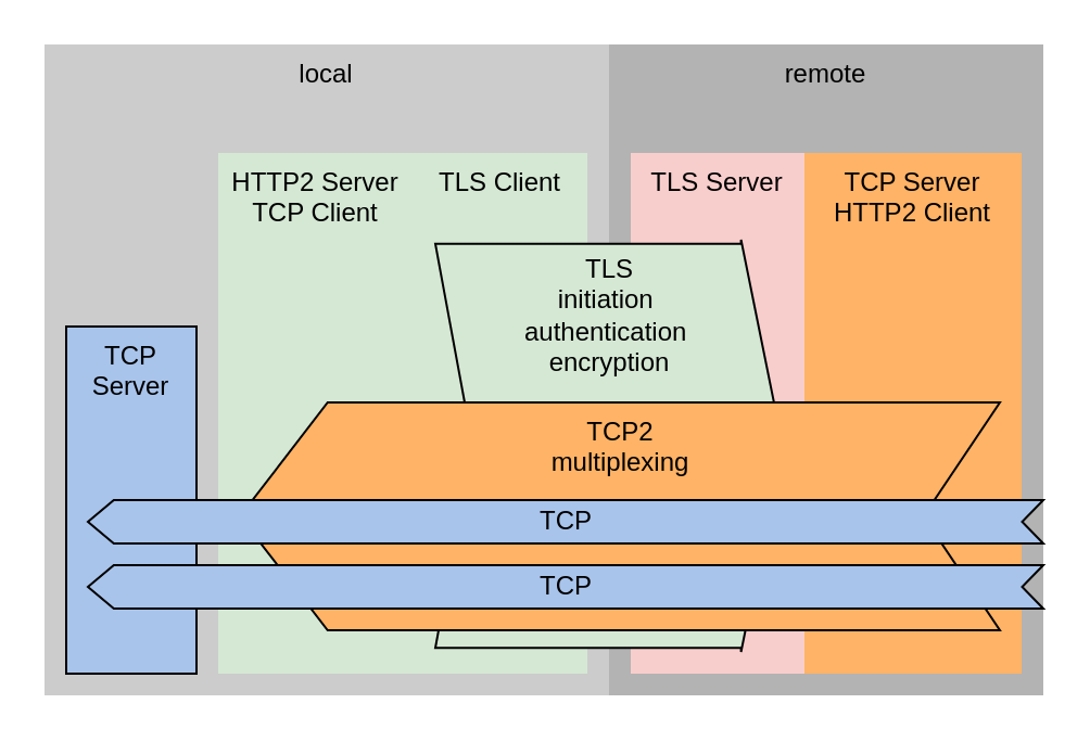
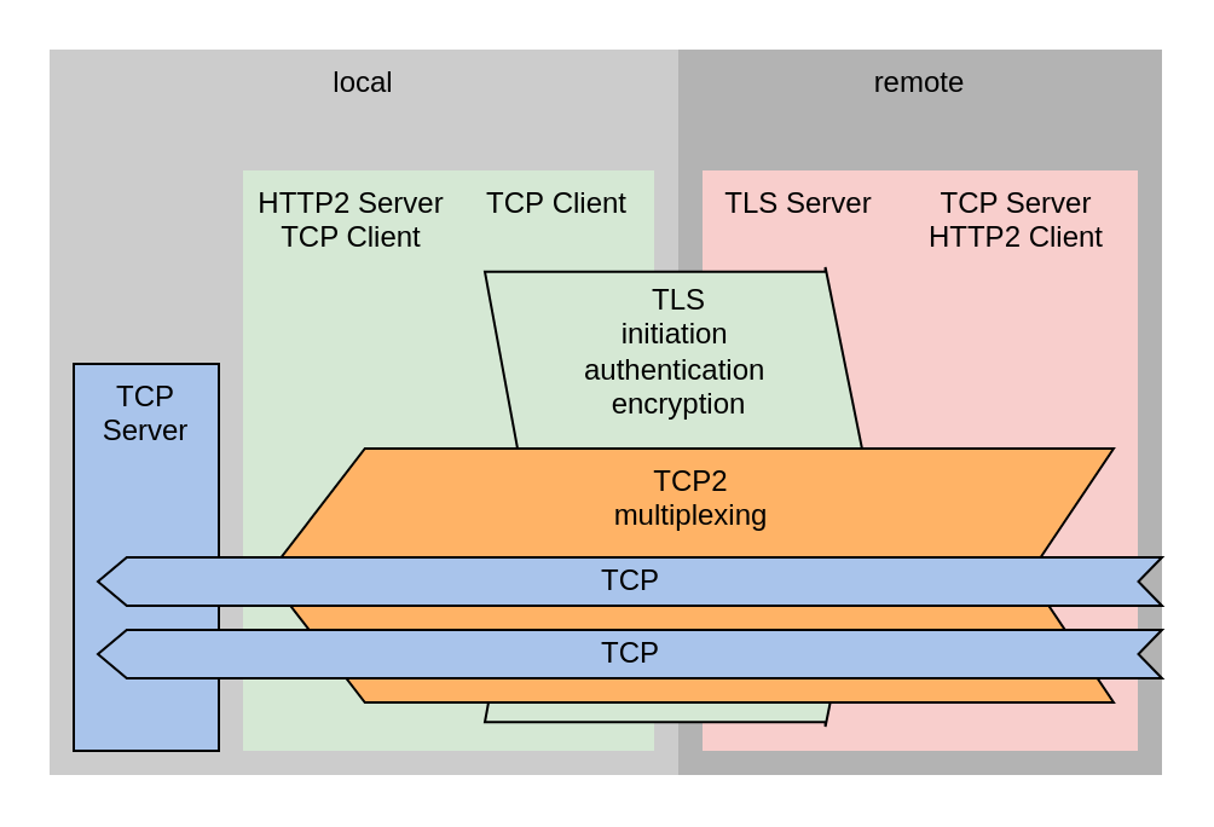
  <mxCell id="0" />
  <mxCell id="1" parent="0" />
  <mxCell id="2" value="&lt;span style=&quot;text-wrap: nowrap;&quot;&gt;remote&lt;/span&gt;" style="html=1;whiteSpace=wrap;verticalAlign=top;fillColor=#B3B3B3;strokeColor=none;" parent="1" vertex="1"><mxGeometry x="280" y="20" width="200" height="300" as="geometry" /></mxCell>
- <mxCell id="3" value="&lt;span style=&quot;text-wrap: nowrap;&quot;&gt;TCP Server&lt;/span&gt;&lt;div&gt;&lt;span style=&quot;text-wrap: nowrap;&quot;&gt;HTTP2 Client&lt;/span&gt;&lt;/div&gt;" style="html=1;whiteSpace=wrap;verticalAlign=top;fillColor=#FFB366;strokeColor=none;" parent="1" vertex="1"><mxGeometry x="370" y="70" width="100" height="240" as="geometry" /></mxCell>
+ <mxCell id="3" value="&lt;span style=&quot;text-wrap: nowrap;&quot;&gt;TCP Server&lt;/span&gt;&lt;div&gt;&lt;span style=&quot;text-wrap: nowrap;&quot;&gt;HTTP2 Client&lt;/span&gt;&lt;/div&gt;" style="html=1;whiteSpace=wrap;verticalAlign=top;fillColor=#f8cecc;strokeColor=none;" parent="1" vertex="1"><mxGeometry x="370" y="70" width="100" height="240" as="geometry" /></mxCell>
  <mxCell id="4" value="&lt;span style=&quot;text-wrap: nowrap;&quot;&gt;local&lt;/span&gt;" style="html=1;whiteSpace=wrap;verticalAlign=top;fillColor=#CCCCCC;strokeColor=none;" parent="1" vertex="1"><mxGeometry x="20" y="20" width="260" height="300" as="geometry" /></mxCell>
  <mxCell id="5" value="&lt;span style=&quot;text-wrap: nowrap;&quot;&gt;TCP&lt;/span&gt;&lt;div&gt;&lt;span style=&quot;text-wrap: nowrap;&quot;&gt;Server&lt;/span&gt;&lt;/div&gt;" style="html=1;whiteSpace=wrap;verticalAlign=top;fillColor=#A9C4EB;strokeColor=default;" parent="1" vertex="1"><mxGeometry x="30" y="150" width="60" height="160" as="geometry" /></mxCell>
  <mxCell id="6" value="&lt;span style=&quot;text-wrap: nowrap;&quot;&gt;HTTP2 Server&lt;/span&gt;&lt;div&gt;&lt;span style=&quot;text-wrap: nowrap; background-color: initial;&quot;&gt;TCP Client&lt;/span&gt;&lt;br&gt;&lt;/div&gt;" style="html=1;whiteSpace=wrap;verticalAlign=top;fillColor=#d5e8d4;strokeColor=none;" parent="1" vertex="1"><mxGeometry x="100" y="70" width="90" height="240" as="geometry" /></mxCell>
- <mxCell id="7" value="&lt;div&gt;&lt;span style=&quot;text-wrap: nowrap;&quot;&gt;TLS&lt;/span&gt;&lt;span style=&quot;text-wrap: nowrap; background-color: initial;&quot;&gt;&amp;nbsp;Client&lt;/span&gt;&lt;/div&gt;" style="html=1;whiteSpace=wrap;verticalAlign=top;fillColor=#D5E8D4;strokeColor=none;" parent="1" vertex="1"><mxGeometry x="190" y="70" width="80" height="240" as="geometry" /></mxCell>
+ <mxCell id="7" value="&lt;div&gt;&lt;span style=&quot;text-wrap: nowrap;&quot;&gt;TCP&lt;/span&gt;&lt;span style=&quot;text-wrap: nowrap; background-color: initial;&quot;&gt;&amp;nbsp;Client&lt;/span&gt;&lt;/div&gt;" style="html=1;whiteSpace=wrap;verticalAlign=top;fillColor=#D5E8D4;strokeColor=none;" parent="1" vertex="1"><mxGeometry x="190" y="70" width="80" height="240" as="geometry" /></mxCell>
  <mxCell id="8" value="" style="ellipse;whiteSpace=wrap;html=1;align=center;aspect=fixed;fillColor=none;strokeColor=none;resizable=0;perimeter=centerPerimeter;rotatable=0;allowArrows=0;points=[];outlineConnect=1;" parent="1" vertex="1"><mxGeometry x="280" y="120" width="10" height="10" as="geometry" /></mxCell>
  <mxCell id="9" value="&lt;div&gt;&lt;span style=&quot;text-wrap: nowrap;&quot;&gt;TLS Server&lt;/span&gt;&lt;/div&gt;" style="html=1;whiteSpace=wrap;verticalAlign=top;strokeColor=none;fillColor=#f8cecc;" parent="1" vertex="1"><mxGeometry x="290" y="70" width="80" height="240" as="geometry" /></mxCell>
  <mxCell id="10" value="TLS&lt;div&gt;initiation&amp;nbsp;&lt;div&gt;authentication&amp;nbsp;&lt;/div&gt;&lt;div&gt;encryption&lt;/div&gt;&lt;/div&gt;" style="html=1;shadow=0;dashed=0;align=center;verticalAlign=top;shape=mxgraph.arrows2.arrow;dy=0.02;dx=19.2;notch=17.2;rotation=0;fillColor=#D5E8D4;strokeColor=default;horizontal=1;" parent="1" vertex="1"><mxGeometry x="200" y="110" width="160" height="190" as="geometry" /></mxCell>
  <mxCell id="11" value="TCP2&lt;div&gt;multiplexing&lt;div&gt;&lt;br&gt;&lt;/div&gt;&lt;/div&gt;" style="html=1;shadow=0;dashed=0;align=center;verticalAlign=top;shape=mxgraph.arrows2.arrow;dy=0;dx=40.4;notch=35.2;flipH=1;fillColor=#FFB366;strokeColor=default;" parent="1" vertex="1"><mxGeometry x="110" y="185" width="350" height="105" as="geometry" /></mxCell>
  <mxCell id="12" value="TCP" style="html=1;shadow=0;dashed=0;align=center;verticalAlign=middle;shape=mxgraph.arrows2.arrow;dy=0;dx=11.92;notch=9.75;flipH=1;fillColor=#A9C4EB;strokeColor=default;" parent="1" vertex="1"><mxGeometry x="40" y="230" width="440" height="20" as="geometry" /></mxCell>
  <mxCell id="13" value="TCP" style="html=1;shadow=0;dashed=0;align=center;verticalAlign=middle;shape=mxgraph.arrows2.arrow;dy=0;dx=11.92;notch=9.75;flipH=1;fillColor=#A9C4EB;strokeColor=default;" parent="1" vertex="1"><mxGeometry x="40" y="260" width="440" height="20" as="geometry" /></mxCell>
